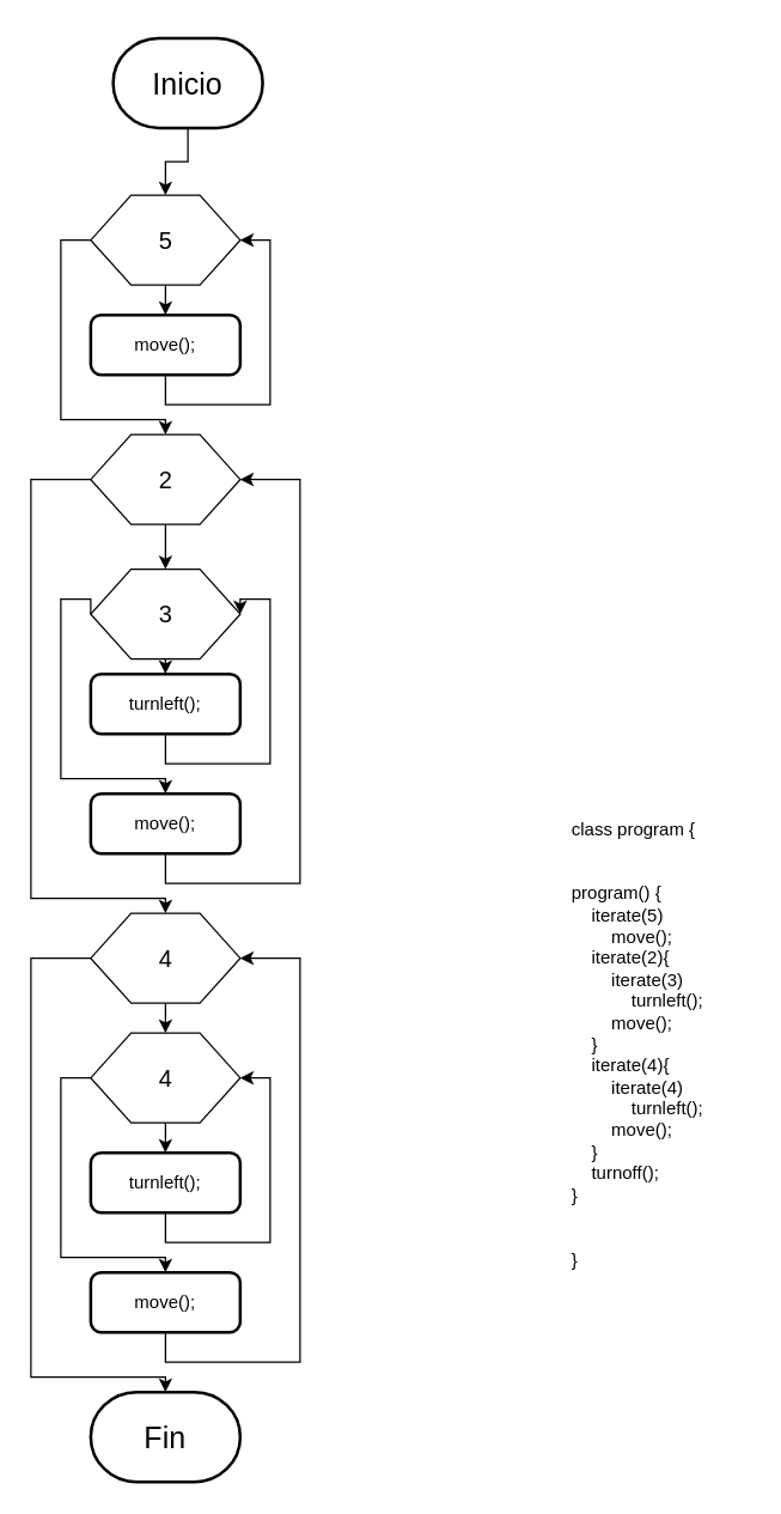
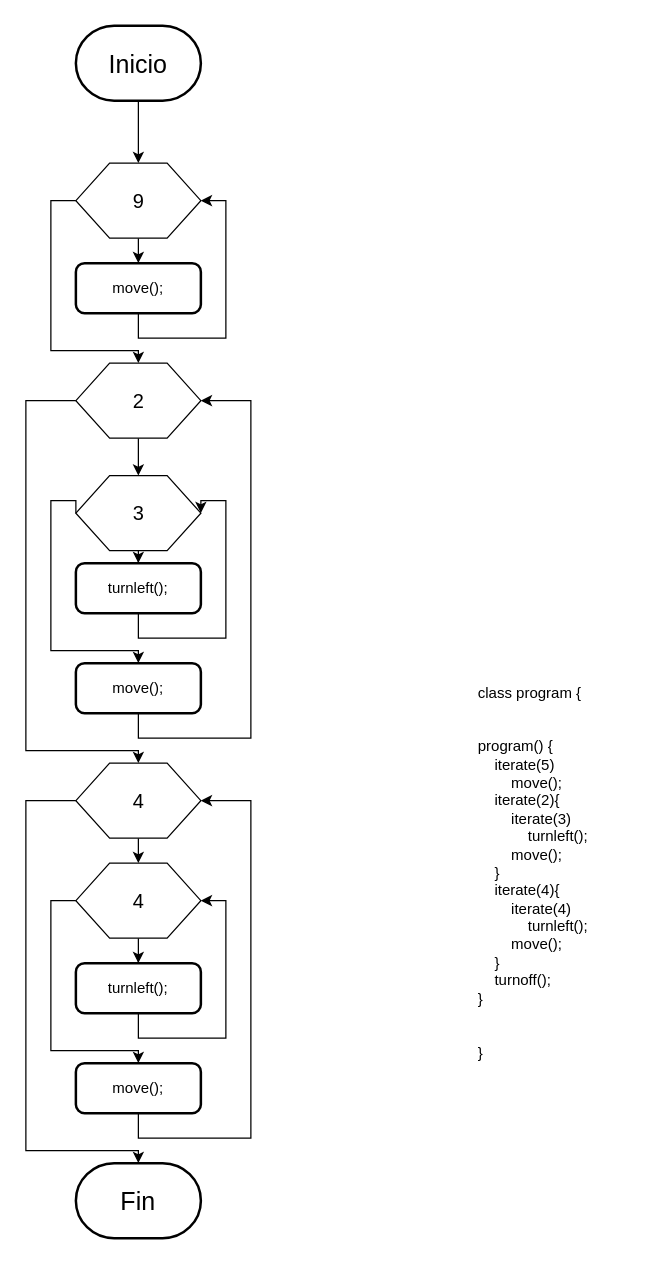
  <mxCell id="0" />
  <mxCell id="1" parent="0" />
  <mxCell id="2" style="edgeStyle=orthogonalEdgeStyle;rounded=0;orthogonalLoop=1;jettySize=auto;html=1;exitX=0.5;exitY=1;exitDx=0;exitDy=0;exitPerimeter=0;" edge="1" parent="1" source="3" target="6"><mxGeometry relative="1" as="geometry" /></mxCell>
- <mxCell id="3" value="Inicio" style="strokeWidth=2;html=1;shape=mxgraph.flowchart.terminator;whiteSpace=wrap;fontSize=20;" vertex="1" parent="1"><mxGeometry x="75" y="25" width="100" height="60" as="geometry" /></mxCell>
+ <mxCell id="3" value="Inicio" style="strokeWidth=2;html=1;shape=mxgraph.flowchart.terminator;whiteSpace=wrap;fontSize=20;" vertex="1" parent="1"><mxGeometry x="60" y="20" width="100" height="60" as="geometry" /></mxCell>
  <mxCell id="4" style="edgeStyle=orthogonalEdgeStyle;rounded=0;orthogonalLoop=1;jettySize=auto;html=1;exitX=0.5;exitY=1;exitDx=0;exitDy=0;entryX=0.5;entryY=0;entryDx=0;entryDy=0;" edge="1" parent="1" source="6" target="8"><mxGeometry relative="1" as="geometry" /></mxCell>
  <mxCell id="5" style="edgeStyle=orthogonalEdgeStyle;rounded=0;orthogonalLoop=1;jettySize=auto;html=1;exitX=0;exitY=0.5;exitDx=0;exitDy=0;" edge="1" parent="1" source="6" target="11"><mxGeometry relative="1" as="geometry"><Array as="points"><mxPoint x="40" y="160" /><mxPoint x="40" y="280" /><mxPoint x="110" y="280" /></Array></mxGeometry></mxCell>
- <mxCell id="6" value="5" style="verticalLabelPosition=middle;verticalAlign=middle;html=1;shape=hexagon;perimeter=hexagonPerimeter2;arcSize=6;size=0.27;labelPosition=center;align=center;fontSize=16;" vertex="1" parent="1"><mxGeometry x="60" y="130" width="100" height="60" as="geometry" /></mxCell>
+ <mxCell id="6" value="9" style="verticalLabelPosition=middle;verticalAlign=middle;html=1;shape=hexagon;perimeter=hexagonPerimeter2;arcSize=6;size=0.27;labelPosition=center;align=center;fontSize=16;" vertex="1" parent="1"><mxGeometry x="60" y="130" width="100" height="60" as="geometry" /></mxCell>
  <mxCell id="7" style="edgeStyle=orthogonalEdgeStyle;rounded=0;orthogonalLoop=1;jettySize=auto;html=1;exitX=0.5;exitY=1;exitDx=0;exitDy=0;entryX=1;entryY=0.5;entryDx=0;entryDy=0;" edge="1" parent="1" source="8" target="6"><mxGeometry relative="1" as="geometry"><Array as="points"><mxPoint x="110" y="270" /><mxPoint x="180" y="270" /><mxPoint x="180" y="160" /></Array></mxGeometry></mxCell>
  <mxCell id="8" value="move();" style="rounded=1;whiteSpace=wrap;html=1;absoluteArcSize=1;arcSize=14;strokeWidth=2;" vertex="1" parent="1"><mxGeometry x="60" y="210" width="100" height="40" as="geometry" /></mxCell>
  <mxCell id="9" style="edgeStyle=orthogonalEdgeStyle;rounded=0;orthogonalLoop=1;jettySize=auto;html=1;exitX=0.5;exitY=1;exitDx=0;exitDy=0;entryX=0.5;entryY=0;entryDx=0;entryDy=0;" edge="1" parent="1" source="11" target="14"><mxGeometry relative="1" as="geometry" /></mxCell>
  <mxCell id="10" style="edgeStyle=orthogonalEdgeStyle;rounded=0;orthogonalLoop=1;jettySize=auto;html=1;exitX=0;exitY=0.5;exitDx=0;exitDy=0;" edge="1" parent="1" source="11"><mxGeometry relative="1" as="geometry"><mxPoint x="110" y="610" as="targetPoint" /><Array as="points"><mxPoint x="20" y="320" /><mxPoint x="20" y="600" /><mxPoint x="110" y="600" /></Array></mxGeometry></mxCell>
  <mxCell id="11" value="2" style="verticalLabelPosition=middle;verticalAlign=middle;html=1;shape=hexagon;perimeter=hexagonPerimeter2;arcSize=6;size=0.27;labelPosition=center;align=center;fontSize=16;" vertex="1" parent="1"><mxGeometry x="60" y="290" width="100" height="60" as="geometry" /></mxCell>
  <mxCell id="12" style="edgeStyle=orthogonalEdgeStyle;rounded=0;orthogonalLoop=1;jettySize=auto;html=1;exitX=0.5;exitY=1;exitDx=0;exitDy=0;" edge="1" parent="1" source="14" target="19"><mxGeometry relative="1" as="geometry" /></mxCell>
  <mxCell id="13" style="edgeStyle=orthogonalEdgeStyle;rounded=0;orthogonalLoop=1;jettySize=auto;html=1;exitX=0;exitY=0.5;exitDx=0;exitDy=0;" edge="1" parent="1" source="14" target="16"><mxGeometry relative="1" as="geometry"><Array as="points"><mxPoint x="40" y="400" /><mxPoint x="40" y="520" /><mxPoint x="110" y="520" /></Array></mxGeometry></mxCell>
  <mxCell id="14" value="3" style="verticalLabelPosition=middle;verticalAlign=middle;html=1;shape=hexagon;perimeter=hexagonPerimeter2;arcSize=6;size=0.27;labelPosition=center;align=center;fontSize=16;" vertex="1" parent="1"><mxGeometry x="60" y="380" width="100" height="60" as="geometry" /></mxCell>
  <mxCell id="15" style="edgeStyle=orthogonalEdgeStyle;rounded=0;orthogonalLoop=1;jettySize=auto;html=1;exitX=0.5;exitY=1;exitDx=0;exitDy=0;entryX=1;entryY=0.5;entryDx=0;entryDy=0;" edge="1" parent="1" source="16" target="11"><mxGeometry relative="1" as="geometry"><Array as="points"><mxPoint x="110" y="590" /><mxPoint x="200" y="590" /><mxPoint x="200" y="320" /></Array></mxGeometry></mxCell>
  <mxCell id="16" value="move();" style="rounded=1;whiteSpace=wrap;html=1;absoluteArcSize=1;arcSize=14;strokeWidth=2;" vertex="1" parent="1"><mxGeometry x="60" y="530" width="100" height="40" as="geometry" /></mxCell>
  <mxCell id="17" value="Fin" style="strokeWidth=2;html=1;shape=mxgraph.flowchart.terminator;whiteSpace=wrap;fontSize=20;" vertex="1" parent="1"><mxGeometry x="60" y="930" width="100" height="60" as="geometry" /></mxCell>
  <mxCell id="18" style="edgeStyle=orthogonalEdgeStyle;rounded=0;orthogonalLoop=1;jettySize=auto;html=1;exitX=0.5;exitY=1;exitDx=0;exitDy=0;entryX=1;entryY=0.5;entryDx=0;entryDy=0;" edge="1" parent="1" source="19" target="14"><mxGeometry relative="1" as="geometry"><Array as="points"><mxPoint x="110" y="510" /><mxPoint x="180" y="510" /><mxPoint x="180" y="400" /></Array></mxGeometry></mxCell>
  <mxCell id="19" value="turnleft();" style="rounded=1;whiteSpace=wrap;html=1;absoluteArcSize=1;arcSize=14;strokeWidth=2;" vertex="1" parent="1"><mxGeometry x="60" y="450" width="100" height="40" as="geometry" /></mxCell>
  <mxCell id="20" value="class program {&#10;&#10;&#10;program() {&#10;    iterate(5)&#10;        move();&#10;    iterate(2){&#10;        iterate(3)&#10;            turnleft();&#10;        move();&#10;    }&#10;    iterate(4){&#10;        iterate(4)&#10;            turnleft();&#10;        move();&#10;    }&#10;    turnoff();&#10;}&#10;&#10;&#10;}" style="text;whiteSpace=wrap;" vertex="1" parent="1"><mxGeometry x="380" y="540" width="120" height="330" as="geometry" /></mxCell>
  <mxCell id="21" style="edgeStyle=orthogonalEdgeStyle;rounded=0;orthogonalLoop=1;jettySize=auto;html=1;exitX=0.5;exitY=1;exitDx=0;exitDy=0;entryX=0.5;entryY=0;entryDx=0;entryDy=0;" edge="1" parent="1" source="23" target="26"><mxGeometry relative="1" as="geometry" /></mxCell>
  <mxCell id="22" style="edgeStyle=orthogonalEdgeStyle;rounded=0;orthogonalLoop=1;jettySize=auto;html=1;exitX=0;exitY=0.5;exitDx=0;exitDy=0;" edge="1" parent="1" source="23"><mxGeometry relative="1" as="geometry"><mxPoint x="110" y="930" as="targetPoint" /><Array as="points"><mxPoint x="20" y="640" /><mxPoint x="20" y="920" /><mxPoint x="110" y="920" /></Array></mxGeometry></mxCell>
  <mxCell id="23" value="4" style="verticalLabelPosition=middle;verticalAlign=middle;html=1;shape=hexagon;perimeter=hexagonPerimeter2;arcSize=6;size=0.27;labelPosition=center;align=center;fontSize=16;" vertex="1" parent="1"><mxGeometry x="60" y="610" width="100" height="60" as="geometry" /></mxCell>
  <mxCell id="24" style="edgeStyle=orthogonalEdgeStyle;rounded=0;orthogonalLoop=1;jettySize=auto;html=1;exitX=0.5;exitY=1;exitDx=0;exitDy=0;" edge="1" parent="1" source="26" target="30"><mxGeometry relative="1" as="geometry" /></mxCell>
  <mxCell id="25" style="edgeStyle=orthogonalEdgeStyle;rounded=0;orthogonalLoop=1;jettySize=auto;html=1;exitX=0;exitY=0.5;exitDx=0;exitDy=0;" edge="1" parent="1" source="26" target="28"><mxGeometry relative="1" as="geometry"><Array as="points"><mxPoint x="40" y="720" /><mxPoint x="40" y="840" /><mxPoint x="110" y="840" /></Array></mxGeometry></mxCell>
  <mxCell id="26" value="4" style="verticalLabelPosition=middle;verticalAlign=middle;html=1;shape=hexagon;perimeter=hexagonPerimeter2;arcSize=6;size=0.27;labelPosition=center;align=center;fontSize=16;" vertex="1" parent="1"><mxGeometry x="60" y="690" width="100" height="60" as="geometry" /></mxCell>
  <mxCell id="27" style="edgeStyle=orthogonalEdgeStyle;rounded=0;orthogonalLoop=1;jettySize=auto;html=1;exitX=0.5;exitY=1;exitDx=0;exitDy=0;entryX=1;entryY=0.5;entryDx=0;entryDy=0;" edge="1" parent="1" source="28" target="23"><mxGeometry relative="1" as="geometry"><Array as="points"><mxPoint x="110" y="910" /><mxPoint x="200" y="910" /><mxPoint x="200" y="640" /></Array></mxGeometry></mxCell>
  <mxCell id="28" value="move();" style="rounded=1;whiteSpace=wrap;html=1;absoluteArcSize=1;arcSize=14;strokeWidth=2;" vertex="1" parent="1"><mxGeometry x="60" y="850" width="100" height="40" as="geometry" /></mxCell>
  <mxCell id="29" style="edgeStyle=orthogonalEdgeStyle;rounded=0;orthogonalLoop=1;jettySize=auto;html=1;exitX=0.5;exitY=1;exitDx=0;exitDy=0;entryX=1;entryY=0.5;entryDx=0;entryDy=0;" edge="1" parent="1" source="30" target="26"><mxGeometry relative="1" as="geometry"><Array as="points"><mxPoint x="110" y="830" /><mxPoint x="180" y="830" /><mxPoint x="180" y="720" /></Array></mxGeometry></mxCell>
  <mxCell id="30" value="turnleft();" style="rounded=1;whiteSpace=wrap;html=1;absoluteArcSize=1;arcSize=14;strokeWidth=2;" vertex="1" parent="1"><mxGeometry x="60" y="770" width="100" height="40" as="geometry" /></mxCell>
